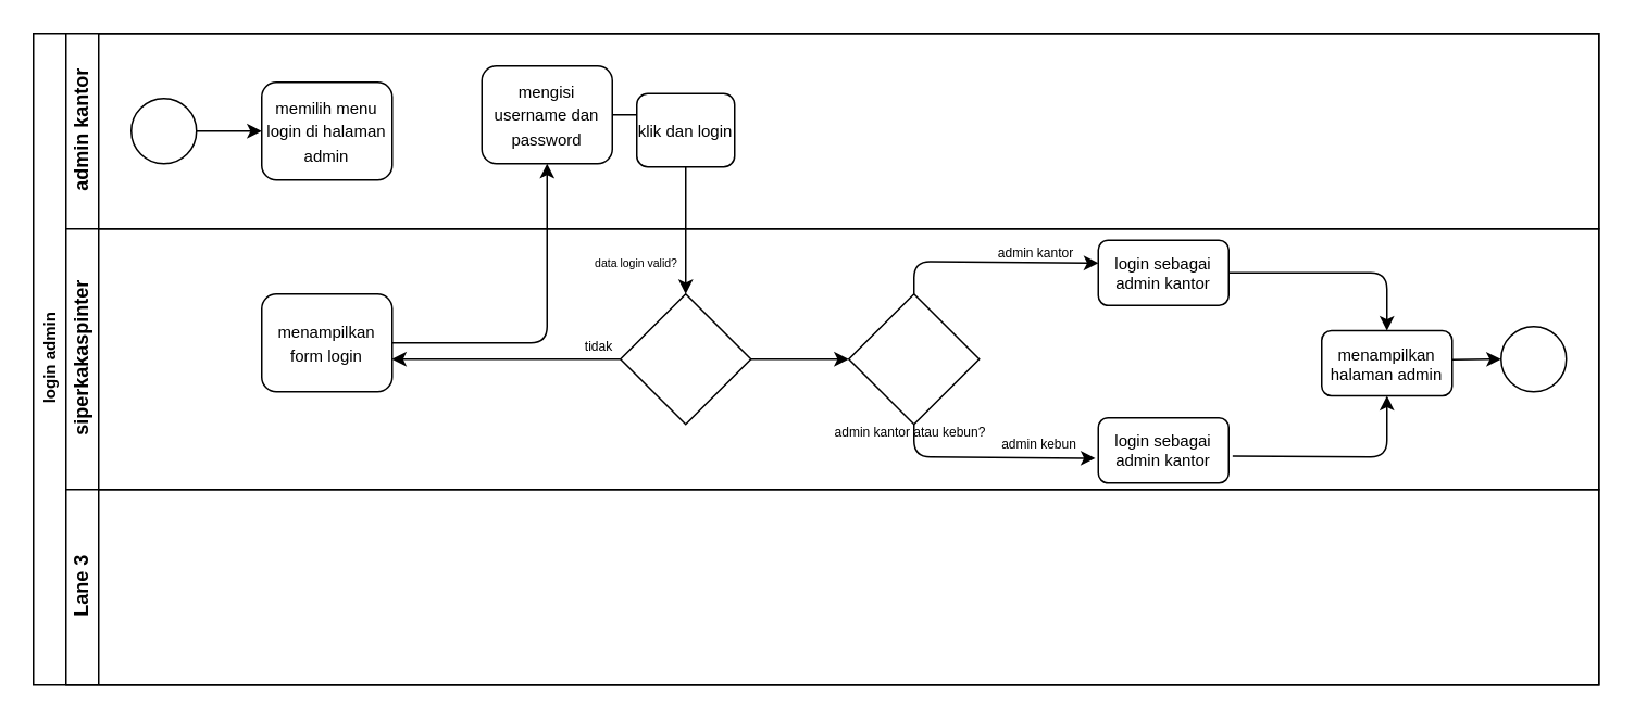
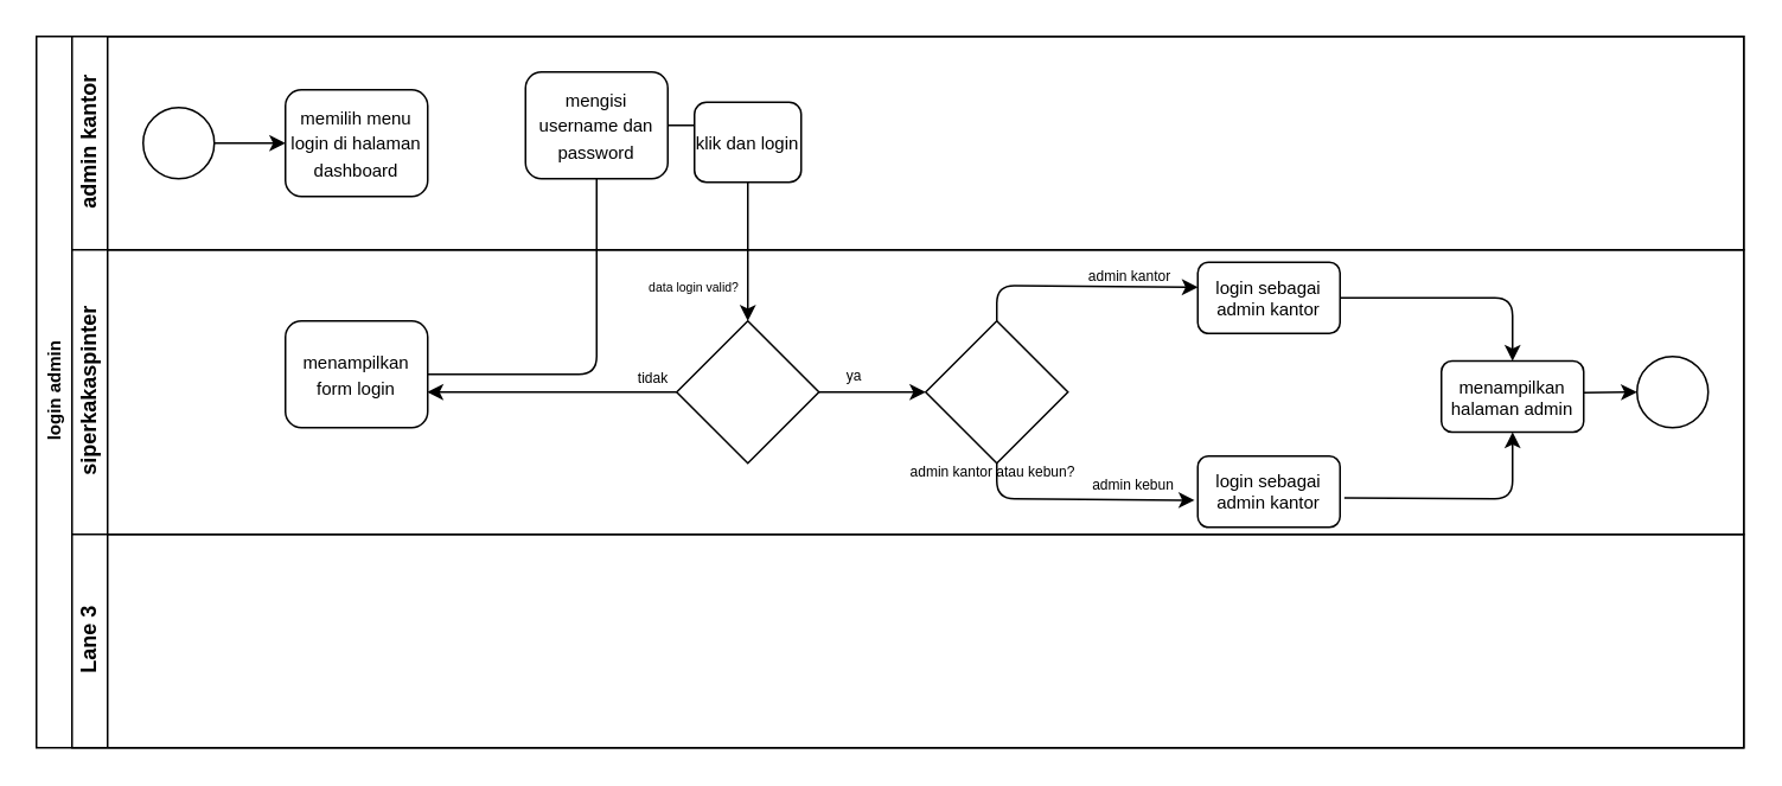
  <mxCell id="0" />
  <mxCell id="1" parent="0" />
  <mxCell id="2" value="login admin" style="swimlane;html=1;childLayout=stackLayout;resizeParent=1;resizeParentMax=0;horizontal=0;startSize=20;horizontalStack=0;fontSize=10;" parent="1" vertex="1"><mxGeometry x="20" y="20" width="960" height="400" as="geometry" /></mxCell>
  <mxCell id="3" value="admin kantor" style="swimlane;html=1;startSize=20;horizontal=0;" parent="2" vertex="1"><mxGeometry x="20" width="940" height="120" as="geometry" /></mxCell>
  <mxCell id="4" value="" style="edgeStyle=orthogonalEdgeStyle;rounded=0;orthogonalLoop=1;jettySize=auto;html=1;" parent="3" source="5" target="6" edge="1"><mxGeometry relative="1" as="geometry" /></mxCell>
  <mxCell id="5" value="" style="ellipse;whiteSpace=wrap;html=1;" parent="3" vertex="1"><mxGeometry x="40" y="40" width="40" height="40" as="geometry" /></mxCell>
- <mxCell id="6" value="&lt;font style=&quot;font-size: 10px;&quot;&gt;memilih menu login di halaman admin&lt;/font&gt;" style="rounded=1;whiteSpace=wrap;html=1;fontFamily=Helvetica;fontSize=12;fontColor=#000000;align=center;" parent="3" vertex="1"><mxGeometry x="120" y="30" width="80" height="60" as="geometry" /></mxCell>
+ <mxCell id="6" value="&lt;font style=&quot;font-size: 10px;&quot;&gt;memilih menu login di halaman dashboard&lt;/font&gt;" style="rounded=1;whiteSpace=wrap;html=1;fontFamily=Helvetica;fontSize=12;fontColor=#000000;align=center;" parent="3" vertex="1"><mxGeometry x="120" y="30" width="80" height="60" as="geometry" /></mxCell>
  <mxCell id="7" value="" style="edgeStyle=orthogonalEdgeStyle;rounded=0;orthogonalLoop=1;jettySize=auto;html=1;" edge="1" parent="3" source="8" target="9"><mxGeometry relative="1" as="geometry" /></mxCell>
  <mxCell id="8" value="&lt;font style=&quot;font-size: 10px;&quot;&gt;mengisi username dan password&lt;/font&gt;" style="rounded=1;whiteSpace=wrap;html=1;fontColor=#000000;" vertex="1" parent="3"><mxGeometry x="255" y="20" width="80" height="60" as="geometry" /></mxCell>
  <mxCell id="9" value="&lt;font style=&quot;font-size: 10px;&quot;&gt;klik dan login&lt;/font&gt;" style="whiteSpace=wrap;html=1;fontColor=#000000;rounded=1;" vertex="1" parent="3"><mxGeometry x="350" y="37" width="60" height="45" as="geometry" /></mxCell>
  <mxCell id="10" value="siperkakaspinter" style="swimlane;html=1;startSize=20;horizontal=0;" parent="2" vertex="1"><mxGeometry x="20" y="120" width="940" height="160" as="geometry" /></mxCell>
  <mxCell id="11" value="&lt;font style=&quot;font-size: 10px;&quot;&gt;menampilkan form login&lt;/font&gt;" style="rounded=1;whiteSpace=wrap;html=1;fontFamily=Helvetica;fontSize=12;fontColor=#000000;align=center;" parent="10" vertex="1"><mxGeometry x="120" y="40" width="80" height="60" as="geometry" /></mxCell>
  <mxCell id="12" value="" style="edgeStyle=orthogonalEdgeStyle;rounded=0;orthogonalLoop=1;jettySize=auto;html=1;entryX=0.997;entryY=0.667;entryDx=0;entryDy=0;entryPerimeter=0;" edge="1" parent="10" source="14" target="11"><mxGeometry relative="1" as="geometry"><mxPoint x="280" y="80" as="targetPoint" /></mxGeometry></mxCell>
  <mxCell id="13" value="" style="edgeStyle=orthogonalEdgeStyle;rounded=0;orthogonalLoop=1;jettySize=auto;html=1;" edge="1" parent="10" source="14" target="19"><mxGeometry relative="1" as="geometry" /></mxCell>
  <mxCell id="14" value="" style="rhombus;whiteSpace=wrap;html=1;fontColor=#000000;rounded=0;" vertex="1" parent="10"><mxGeometry x="340" y="40" width="80" height="80" as="geometry" /></mxCell>
  <mxCell id="15" value="&lt;font style=&quot;font-size: 7px;&quot;&gt;data login valid?&lt;/font&gt;" style="text;html=1;align=center;verticalAlign=middle;whiteSpace=wrap;rounded=0;" vertex="1" parent="10"><mxGeometry x="320" y="10" width="60" height="20" as="geometry" /></mxCell>
  <mxCell id="16" value="&lt;font style=&quot;font-size: 8px;&quot;&gt;tidak&lt;/font&gt;" style="text;html=1;align=center;verticalAlign=middle;whiteSpace=wrap;rounded=0;" vertex="1" parent="10"><mxGeometry x="307" y="63" width="40" height="15" as="geometry" /></mxCell>
+ <mxCell id="17" value="&lt;font style=&quot;font-size: 8px;&quot;&gt;ya&lt;/font&gt;" style="text;html=1;align=center;verticalAlign=middle;whiteSpace=wrap;rounded=0;" vertex="1" parent="10"><mxGeometry x="420" y="62.5" width="40" height="15" as="geometry" /></mxCell>
  <mxCell id="18" value="menampilkan halaman admin" style="whiteSpace=wrap;html=1;fontColor=#000000;rounded=1;fontSize=10;" vertex="1" parent="10"><mxGeometry x="770" y="62.5" width="80" height="40" as="geometry" /></mxCell>
  <mxCell id="19" value="" style="rhombus;whiteSpace=wrap;html=1;fontColor=#000000;rounded=0;" vertex="1" parent="10"><mxGeometry x="480" y="40" width="80" height="80" as="geometry" /></mxCell>
  <mxCell id="20" value="" style="endArrow=classic;html=1;rounded=1;exitX=0.5;exitY=1;exitDx=0;exitDy=0;entryX=-0.022;entryY=0.62;entryDx=0;entryDy=0;entryPerimeter=0;curved=0;" edge="1" parent="10" source="19" target="26"><mxGeometry width="50" height="50" relative="1" as="geometry"><mxPoint x="520" y="150" as="sourcePoint" /><mxPoint x="630" y="140" as="targetPoint" /><Array as="points"><mxPoint x="520" y="140" /></Array></mxGeometry></mxCell>
  <mxCell id="21" value="&lt;font style=&quot;font-size: 8px;&quot;&gt;admin kantor atau kebun?&lt;/font&gt;" style="text;html=1;align=center;verticalAlign=middle;whiteSpace=wrap;rounded=0;fontSize=8;" vertex="1" parent="10"><mxGeometry x="463" y="110" width="110" height="30" as="geometry" /></mxCell>
  <mxCell id="22" value="" style="ellipse;whiteSpace=wrap;html=1;" parent="10" vertex="1"><mxGeometry x="880" y="60" width="40" height="40" as="geometry" /></mxCell>
  <mxCell id="23" value="" style="endArrow=classic;html=1;rounded=0;entryX=0;entryY=0.5;entryDx=0;entryDy=0;exitX=0.999;exitY=0.445;exitDx=0;exitDy=0;exitPerimeter=0;" edge="1" parent="10" source="18" target="22"><mxGeometry width="50" height="50" relative="1" as="geometry"><mxPoint x="580" y="60" as="sourcePoint" /><mxPoint x="630" y="10" as="targetPoint" /></mxGeometry></mxCell>
  <mxCell id="24" value="&lt;font style=&quot;font-size: 8px;&quot;&gt;admin kantor&lt;/font&gt;" style="text;html=1;align=center;verticalAlign=middle;whiteSpace=wrap;rounded=0;fontSize=8;" vertex="1" parent="10"><mxGeometry x="565" y="7" width="60" height="15" as="geometry" /></mxCell>
  <mxCell id="25" value="login sebagai admin kantor" style="whiteSpace=wrap;html=1;fontColor=#000000;rounded=1;fontSize=10;" vertex="1" parent="10"><mxGeometry x="633" y="7" width="80" height="40" as="geometry" /></mxCell>
  <mxCell id="26" value="login sebagai admin kantor" style="whiteSpace=wrap;html=1;fontColor=#000000;rounded=1;fontSize=10;" vertex="1" parent="10"><mxGeometry x="633" y="116" width="80" height="40" as="geometry" /></mxCell>
  <mxCell id="27" value="" style="endArrow=classic;html=1;rounded=1;exitX=0.5;exitY=0;exitDx=0;exitDy=0;curved=0;entryX=0.001;entryY=0.352;entryDx=0;entryDy=0;entryPerimeter=0;" edge="1" parent="10" source="19" target="25"><mxGeometry width="50" height="50" relative="1" as="geometry"><mxPoint x="522" y="-5" as="sourcePoint" /><mxPoint x="630" y="23" as="targetPoint" /><Array as="points"><mxPoint x="520" y="20" /></Array></mxGeometry></mxCell>
  <mxCell id="28" value="&lt;font style=&quot;font-size: 8px;&quot;&gt;admin kebun&lt;/font&gt;" style="text;html=1;align=center;verticalAlign=middle;whiteSpace=wrap;rounded=0;fontSize=8;" vertex="1" parent="10"><mxGeometry x="567" y="124.5" width="60" height="15" as="geometry" /></mxCell>
  <mxCell id="29" value="" style="endArrow=classic;html=1;rounded=1;entryX=0.5;entryY=0;entryDx=0;entryDy=0;exitX=1;exitY=0.5;exitDx=0;exitDy=0;curved=0;" edge="1" parent="10" source="25" target="18"><mxGeometry width="50" height="50" relative="1" as="geometry"><mxPoint x="600" y="170" as="sourcePoint" /><mxPoint x="650" y="120" as="targetPoint" /><Array as="points"><mxPoint x="810" y="27" /></Array></mxGeometry></mxCell>
  <mxCell id="30" value="" style="endArrow=classic;html=1;rounded=1;entryX=0.5;entryY=1;entryDx=0;entryDy=0;exitX=1.03;exitY=0.586;exitDx=0;exitDy=0;exitPerimeter=0;curved=0;" edge="1" parent="10" source="26" target="18"><mxGeometry width="50" height="50" relative="1" as="geometry"><mxPoint x="600" y="170" as="sourcePoint" /><mxPoint x="650" y="120" as="targetPoint" /><Array as="points"><mxPoint x="810" y="140" /></Array></mxGeometry></mxCell>
  <mxCell id="31" value="Lane 3" style="swimlane;html=1;startSize=20;horizontal=0;" parent="2" vertex="1"><mxGeometry x="20" y="280" width="940" height="120" as="geometry" /></mxCell>
- <mxCell id="32" value="" style="edgeStyle=orthogonalEdgeStyle;rounded=1;orthogonalLoop=1;jettySize=auto;html=1;curved=0;" edge="1" parent="2" source="11" target="8"><mxGeometry relative="1" as="geometry" /></mxCell>
+ <mxCell id="32" value="" style="edgeStyle=orthogonalEdgeStyle;rounded=1;orthogonalLoop=1;jettySize=auto;html=1;curved=0;endArrow=none;" edge="1" parent="2" source="11" target="8"><mxGeometry relative="1" as="geometry" /></mxCell>
  <mxCell id="33" value="" style="edgeStyle=orthogonalEdgeStyle;rounded=0;orthogonalLoop=1;jettySize=auto;html=1;" edge="1" parent="2" source="9" target="14"><mxGeometry relative="1" as="geometry"><mxPoint x="400" y="160" as="targetPoint" /></mxGeometry></mxCell>
